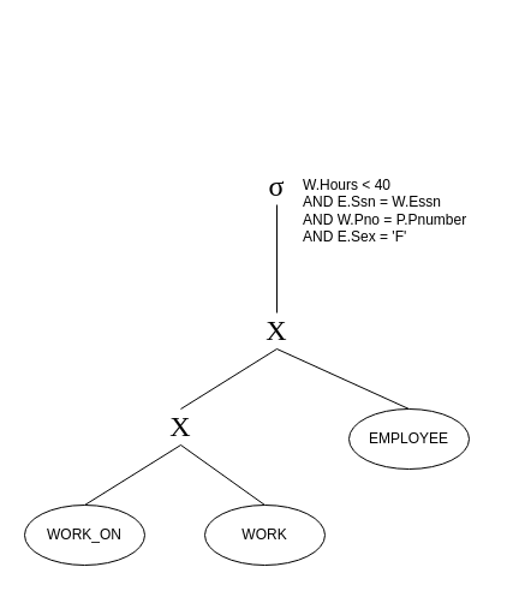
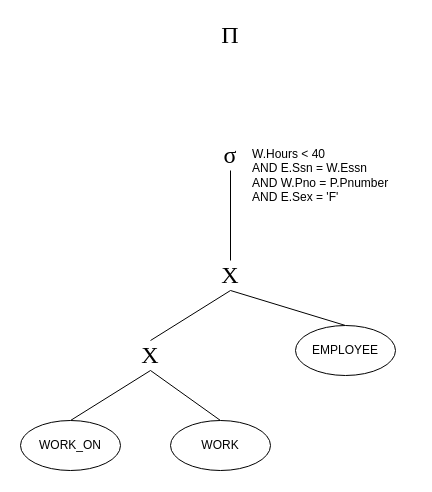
  <mxCell id="0" />
  <mxCell id="1" parent="0" />
  <mxCell id="2" style="edgeStyle=orthogonalEdgeStyle;rounded=0;orthogonalLoop=1;jettySize=auto;html=1;exitX=0.5;exitY=1;exitDx=0;exitDy=0;entryX=0.5;entryY=0;entryDx=0;entryDy=0;endArrow=none;startFill=0;" edge="1" parent="1" source="13" target="5"><mxGeometry relative="1" as="geometry" /></mxCell>
  <mxCell id="3" style="rounded=0;orthogonalLoop=1;jettySize=auto;html=1;exitX=0.5;exitY=1;exitDx=0;exitDy=0;entryX=0.5;entryY=0;entryDx=0;entryDy=0;endArrow=none;startFill=0;" edge="1" parent="1" source="5" target="9"><mxGeometry relative="1" as="geometry" /></mxCell>
  <mxCell id="4" style="rounded=0;orthogonalLoop=1;jettySize=auto;html=1;exitX=0.5;exitY=1;exitDx=0;exitDy=0;entryX=0.5;entryY=0;entryDx=0;entryDy=0;endArrow=none;startFill=0;" edge="1" parent="1" source="5" target="6"><mxGeometry relative="1" as="geometry" /></mxCell>
  <mxCell id="5" value="X" style="text;html=1;align=center;verticalAlign=middle;whiteSpace=wrap;rounded=0;fontSize=24;fontFamily=Times New Roman;" vertex="1" parent="1"><mxGeometry x="210" y="260" width="40" height="30" as="geometry" /></mxCell>
- <mxCell id="6" value="EMPLOYEE" style="ellipse;whiteSpace=wrap;html=1;" vertex="1" parent="1"><mxGeometry x="290" y="340" width="100" height="50" as="geometry" /></mxCell>
+ <mxCell id="6" value="EMPLOYEE" style="ellipse;whiteSpace=wrap;html=1;" vertex="1" parent="1"><mxGeometry x="295" y="325" width="100" height="50" as="geometry" /></mxCell>
  <mxCell id="7" style="rounded=0;orthogonalLoop=1;jettySize=auto;html=1;exitX=0.5;exitY=1;exitDx=0;exitDy=0;entryX=0.5;entryY=0;entryDx=0;entryDy=0;endArrow=none;startFill=0;" edge="1" parent="1" source="9" target="10"><mxGeometry relative="1" as="geometry" /></mxCell>
  <mxCell id="8" style="rounded=0;orthogonalLoop=1;jettySize=auto;html=1;exitX=0.5;exitY=1;exitDx=0;exitDy=0;entryX=0.5;entryY=0;entryDx=0;entryDy=0;endArrow=none;startFill=0;" edge="1" parent="1" source="9" target="11"><mxGeometry relative="1" as="geometry" /></mxCell>
  <mxCell id="9" value="X" style="text;html=1;align=center;verticalAlign=middle;whiteSpace=wrap;rounded=0;fontSize=24;fontFamily=Times New Roman;" vertex="1" parent="1"><mxGeometry x="130" y="340" width="40" height="30" as="geometry" /></mxCell>
  <mxCell id="10" value="WORK_ON" style="ellipse;whiteSpace=wrap;html=1;" vertex="1" parent="1"><mxGeometry x="20" y="420" width="100" height="50" as="geometry" /></mxCell>
  <mxCell id="11" value="WORK" style="ellipse;whiteSpace=wrap;html=1;" vertex="1" parent="1"><mxGeometry x="170" y="420" width="100" height="50" as="geometry" /></mxCell>
  <mxCell id="12" value="" style="group" vertex="1" connectable="0" parent="1"><mxGeometry x="210" y="140" width="200" height="70" as="geometry" /></mxCell>
  <mxCell id="13" value="σ" style="text;html=1;align=center;verticalAlign=middle;whiteSpace=wrap;rounded=0;fontSize=24;fontFamily=Times New Roman;" vertex="1" parent="12"><mxGeometry width="40" height="30" as="geometry" /></mxCell>
  <mxCell id="14" value="W.Hours &amp;lt; 40&lt;div&gt;AND E.Ssn = W.Essn&lt;/div&gt;&lt;div&gt;AND W.Pno = P.Pnumber&lt;/div&gt;&lt;div&gt;AND E.Sex = 'F'&lt;/div&gt;" style="text;html=1;align=left;verticalAlign=top;resizable=0;points=[];autosize=1;strokeColor=none;fillColor=none;" vertex="1" parent="12"><mxGeometry x="40" width="160" height="70" as="geometry" /></mxCell>
  <mxCell id="15" value="" style="group" vertex="1" connectable="0" parent="1"><mxGeometry x="210" y="20" width="110" height="60" as="geometry" /></mxCell>
+ <mxCell id="16" value="Π" style="text;html=1;align=center;verticalAlign=middle;whiteSpace=wrap;rounded=0;fontSize=24;fontFamily=Times New Roman;" vertex="1" parent="15"><mxGeometry width="40" height="30" as="geometry" /></mxCell>
